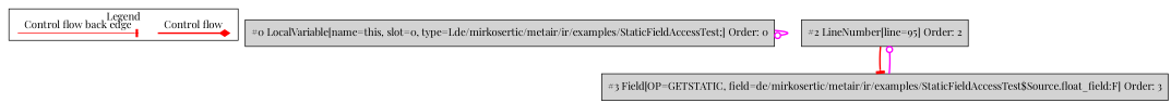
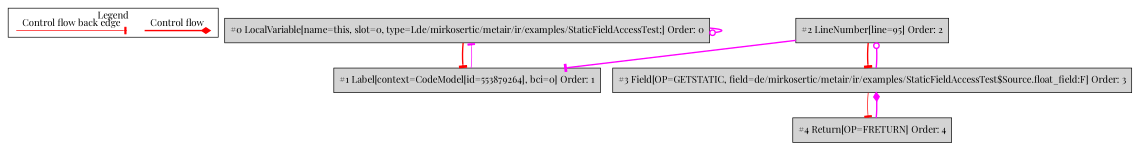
  digraph {
    fontname="Playfair Display"
    ordering=in
    node [fontname="Playfair Display" shape=box style=filled fillcolor=lightgrey]
    edge [arrowhead=tee color=red fontname="Playfair Display" style=bold]
    c0 [shape=point style=invis fillcolor=""]
    c1 [shape=point style=invis fillcolor=""]
    c2 [shape=point style=invis fillcolor=""]
    c3 [shape=point style=invis fillcolor=""]
    n5 [label="#0 LocalVariable[name=this, slot=0, type=Lde/mirkosertic/metair/ir/examples/StaticFieldAccessTest;] Order: 0"]
+   n6 [label="#1 Label[context=CodeModel[id=553879264], bci=0] Order: 1"]
    n7 [label="#2 LineNumber[line=95] Order: 2"]
    n8 [label="#3 Field[OP=GETSTATIC, field=de/mirkosertic/metair/ir/examples/StaticFieldAccessTest$Source.float_field:F] Order: 3"]
+   n9 [label="#4 Return[OP=FRETURN] Order: 4"]
    subgraph cluster_1 {
      label=Legend
      subgraph sub_2 {
        label=Legend
        rank=same
        c0
        c1
        c2
        c3
      }
    }
    c0 -> c1 [arrowhead=diamond label="Control flow"]
    c2 -> c3 [label="Control flow back edge" style=solid]
    n5 -> n5 [arrowhead=odot color=fuchsia]
+   n5 -> n6
+   n6 -> n5 [color=fuchsia style=solid]
+   n7 -> n6 [color=fuchsia]
    n7 -> n8
    n8 -> n7 [arrowhead=odot color=fuchsia]
+   n8 -> n9 [style=solid]
+   n9 -> n8 [arrowhead=diamond color=fuchsia]
  }
